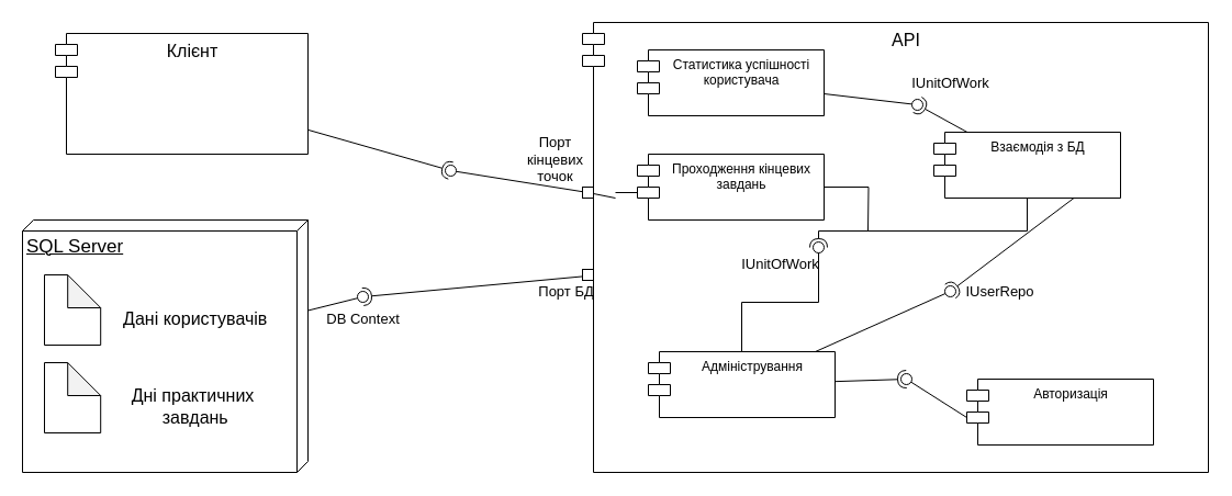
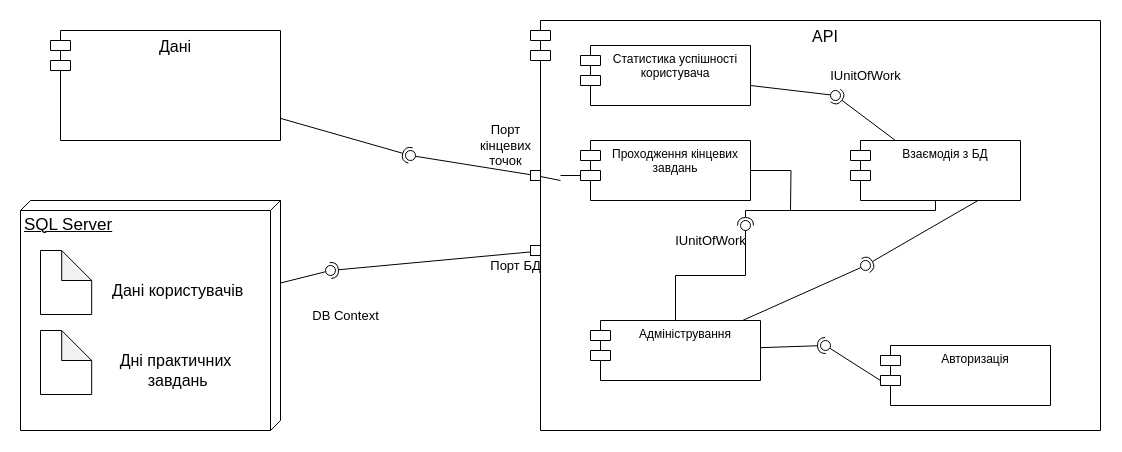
  <mxCell id="0" />
  <mxCell id="1" parent="0" />
  <mxCell id="2" value="API" style="shape=module;align=left;spacingLeft=20;align=center;verticalAlign=top;fontSize=16;" parent="1" vertex="1"><mxGeometry x="530" y="20" width="570" height="410" as="geometry" /></mxCell>
  <mxCell id="3" value="" style="group" parent="1" vertex="1" connectable="0"><mxGeometry x="20" y="200" width="260" height="230" as="geometry" /></mxCell>
  <mxCell id="4" value="&lt;span style=&quot;font-size: 17px&quot;&gt;SQL Server&lt;/span&gt;" style="verticalAlign=top;align=left;spacingTop=8;spacingLeft=2;spacingRight=12;shape=cube;size=10;direction=south;fontStyle=4;html=1;" parent="3" vertex="1"><mxGeometry width="260" height="230" as="geometry" /></mxCell>
  <mxCell id="5" value="" style="shape=note;whiteSpace=wrap;html=1;backgroundOutline=1;darkOpacity=0.05;" parent="3" vertex="1"><mxGeometry x="20" y="50" width="51.2" height="64" as="geometry" /></mxCell>
  <mxCell id="6" value="" style="shape=note;whiteSpace=wrap;html=1;backgroundOutline=1;darkOpacity=0.05;" parent="3" vertex="1"><mxGeometry x="20" y="130" width="51.2" height="64" as="geometry" /></mxCell>
  <mxCell id="7" value="&amp;nbsp;Дані користувачів" style="text;html=1;align=center;verticalAlign=middle;resizable=0;points=[];autosize=1;strokeColor=none;fillColor=none;fontSize=16;" parent="3" vertex="1"><mxGeometry x="80" y="80" width="150" height="20" as="geometry" /></mxCell>
  <mxCell id="8" value="Дні практичних&lt;br&gt;&amp;nbsp;завдань" style="text;html=1;align=center;verticalAlign=middle;resizable=0;points=[];autosize=1;strokeColor=none;fillColor=none;fontSize=16;" parent="3" vertex="1"><mxGeometry x="90" y="150" width="130" height="40" as="geometry" /></mxCell>
- <mxCell id="9" value="Клієнт" style="shape=module;align=left;spacingLeft=20;align=center;verticalAlign=top;fontSize=16;" parent="1" vertex="1"><mxGeometry x="50" y="30" width="230" height="110" as="geometry" /></mxCell>
+ <mxCell id="9" value="Дані" style="shape=module;align=left;spacingLeft=20;align=center;verticalAlign=top;fontSize=16;" parent="1" vertex="1"><mxGeometry x="50" y="30" width="230" height="110" as="geometry" /></mxCell>
  <mxCell id="10" value="Адміністрування" style="shape=module;align=left;spacingLeft=20;align=center;verticalAlign=top;" parent="1" vertex="1"><mxGeometry x="590" y="320" width="170" height="60" as="geometry" /></mxCell>
  <mxCell id="11" value="Авторизація" style="shape=module;align=left;spacingLeft=20;align=center;verticalAlign=top;" parent="1" vertex="1"><mxGeometry x="880" y="345" width="170" height="60" as="geometry" /></mxCell>
  <mxCell id="12" value="Статистика успішності&#10;користувача" style="shape=module;align=left;spacingLeft=20;align=center;verticalAlign=top;" parent="1" vertex="1"><mxGeometry x="580" y="45" width="170" height="60" as="geometry" /></mxCell>
  <mxCell id="13" style="edgeStyle=orthogonalEdgeStyle;rounded=0;orthogonalLoop=1;jettySize=auto;html=1;exitX=1;exitY=0.5;exitDx=0;exitDy=0;fontSize=13;endArrow=none;endFill=0;" parent="1" source="15" edge="1"><mxGeometry relative="1" as="geometry"><mxPoint x="790" y="210" as="targetPoint" /></mxGeometry></mxCell>
  <mxCell id="14" style="edgeStyle=orthogonalEdgeStyle;rounded=0;orthogonalLoop=1;jettySize=auto;html=1;exitX=0;exitY=0;exitDx=0;exitDy=35;exitPerimeter=0;fontSize=13;endArrow=none;endFill=0;" parent="1" source="15" edge="1"><mxGeometry relative="1" as="geometry"><mxPoint x="560" y="175.103" as="targetPoint" /></mxGeometry></mxCell>
  <mxCell id="15" value="Проходження кінцевих&#10;завдань" style="shape=module;align=left;spacingLeft=20;align=center;verticalAlign=top;" parent="1" vertex="1"><mxGeometry x="580" y="140" width="170" height="60" as="geometry" /></mxCell>
- <mxCell id="16" value="Взаємодія з БД" style="shape=module;align=left;spacingLeft=20;align=center;verticalAlign=top;" parent="1" vertex="1"><mxGeometry x="850" y="120" width="170" height="60" as="geometry" /></mxCell>
+ <mxCell id="16" value="Взаємодія з БД" style="shape=module;align=left;spacingLeft=20;align=center;verticalAlign=top;" parent="1" vertex="1"><mxGeometry x="850" y="140" width="170" height="60" as="geometry" /></mxCell>
  <mxCell id="17" value="" style="ellipse;whiteSpace=wrap;html=1;align=center;aspect=fixed;resizable=0;points=[];outlineConnect=0;sketch=0;fontSize=17;direction=west;" parent="1" vertex="1"><mxGeometry x="740" y="220" width="10" height="10" as="geometry" /></mxCell>
  <mxCell id="18" value="" style="group" parent="1" vertex="1" connectable="0"><mxGeometry x="690" y="315" width="40" as="geometry" /></mxCell>
  <mxCell id="19" value="" style="rounded=0;orthogonalLoop=1;jettySize=auto;html=1;endArrow=halfCircle;endFill=0;entryX=0.5;entryY=0.5;endSize=6;strokeWidth=1;sketch=0;fontSize=17;exitX=0.5;exitY=1;exitDx=0;exitDy=0;entryDx=0;entryDy=0;edgeStyle=orthogonalEdgeStyle;" parent="1" source="16" target="17" edge="1"><mxGeometry relative="1" as="geometry"><mxPoint x="730" y="315" as="sourcePoint" /><Array as="points"><mxPoint x="935" y="210" /><mxPoint x="745" y="210" /></Array></mxGeometry></mxCell>
  <mxCell id="20" value="" style="rounded=0;orthogonalLoop=1;jettySize=auto;html=1;endArrow=none;endFill=0;sketch=0;sourcePerimeterSpacing=0;targetPerimeterSpacing=0;fontSize=17;exitX=0.5;exitY=0;exitDx=0;exitDy=0;edgeStyle=orthogonalEdgeStyle;" parent="1" source="10" target="17" edge="1"><mxGeometry relative="1" as="geometry"><mxPoint x="690" y="315" as="sourcePoint" /></mxGeometry></mxCell>
  <mxCell id="21" value="IUnitOfWork" style="text;html=1;align=center;verticalAlign=middle;resizable=0;points=[];autosize=1;strokeColor=none;fillColor=none;fontSize=13;" parent="1" vertex="1"><mxGeometry x="665" y="230" width="90" height="20" as="geometry" /></mxCell>
  <mxCell id="22" value="" style="rounded=0;orthogonalLoop=1;jettySize=auto;html=1;endArrow=none;endFill=0;sketch=0;sourcePerimeterSpacing=0;targetPerimeterSpacing=0;fontSize=13;exitX=0;exitY=0;exitDx=0;exitDy=35;exitPerimeter=0;" parent="1" source="11" target="24" edge="1"><mxGeometry relative="1" as="geometry"><mxPoint x="935" y="275" as="sourcePoint" /></mxGeometry></mxCell>
  <mxCell id="23" value="" style="rounded=0;orthogonalLoop=1;jettySize=auto;html=1;endArrow=halfCircle;endFill=0;entryX=0.5;entryY=0.5;endSize=6;strokeWidth=1;sketch=0;fontSize=13;" parent="1" source="10" target="24" edge="1"><mxGeometry relative="1" as="geometry"><mxPoint x="975" y="275" as="sourcePoint" /></mxGeometry></mxCell>
  <mxCell id="24" value="" style="ellipse;whiteSpace=wrap;html=1;align=center;aspect=fixed;resizable=0;points=[];outlineConnect=0;sketch=0;fontSize=13;" parent="1" vertex="1"><mxGeometry x="820" y="340" width="10" height="10" as="geometry" /></mxCell>
  <mxCell id="25" value="" style="rounded=0;orthogonalLoop=1;jettySize=auto;html=1;endArrow=none;endFill=0;sketch=0;sourcePerimeterSpacing=0;targetPerimeterSpacing=0;fontSize=13;" parent="1" source="10" target="27" edge="1"><mxGeometry relative="1" as="geometry"><mxPoint x="1090" y="200" as="sourcePoint" /></mxGeometry></mxCell>
  <mxCell id="26" value="" style="rounded=0;orthogonalLoop=1;jettySize=auto;html=1;endArrow=halfCircle;endFill=0;entryX=0.5;entryY=0.5;endSize=6;strokeWidth=1;sketch=0;fontSize=13;exitX=0.75;exitY=1;exitDx=0;exitDy=0;" parent="1" source="16" target="27" edge="1"><mxGeometry relative="1" as="geometry"><mxPoint x="690" y="110" as="sourcePoint" /></mxGeometry></mxCell>
  <mxCell id="27" value="" style="ellipse;whiteSpace=wrap;html=1;align=center;aspect=fixed;resizable=0;points=[];outlineConnect=0;sketch=0;fontSize=13;" parent="1" vertex="1"><mxGeometry x="860" y="260" width="10" height="10" as="geometry" /></mxCell>
- <mxCell id="28" value="IUserRepo" style="text;html=1;align=center;verticalAlign=middle;resizable=0;points=[];autosize=1;strokeColor=none;fillColor=none;fontSize=13;" parent="1" vertex="1"><mxGeometry x="870" y="255" width="80" height="20" as="geometry" /></mxCell>
  <mxCell id="29" value="" style="rounded=0;orthogonalLoop=1;jettySize=auto;html=1;endArrow=none;endFill=0;sketch=0;sourcePerimeterSpacing=0;targetPerimeterSpacing=0;fontSize=13;" parent="1" source="12" target="31" edge="1"><mxGeometry relative="1" as="geometry"><mxPoint x="745" y="75" as="sourcePoint" /></mxGeometry></mxCell>
  <mxCell id="30" value="" style="rounded=0;orthogonalLoop=1;jettySize=auto;html=1;endArrow=halfCircle;endFill=0;entryX=0.5;entryY=0.5;endSize=6;strokeWidth=1;sketch=0;fontSize=13;" parent="1" source="16" target="31" edge="1"><mxGeometry relative="1" as="geometry"><mxPoint x="785" y="75" as="sourcePoint" /></mxGeometry></mxCell>
  <mxCell id="31" value="" style="ellipse;whiteSpace=wrap;html=1;align=center;aspect=fixed;resizable=0;points=[];outlineConnect=0;sketch=0;fontSize=13;" parent="1" vertex="1"><mxGeometry x="830" y="90" width="10" height="10" as="geometry" /></mxCell>
  <mxCell id="32" value="IUnitOfWork" style="text;html=1;align=center;verticalAlign=middle;resizable=0;points=[];autosize=1;strokeColor=none;fillColor=none;fontSize=13;" parent="1" vertex="1"><mxGeometry x="820" y="65" width="90" height="20" as="geometry" /></mxCell>
  <mxCell id="33" value="" style="rounded=0;orthogonalLoop=1;jettySize=auto;html=1;endArrow=none;endFill=0;sketch=0;sourcePerimeterSpacing=0;targetPerimeterSpacing=0;fontSize=13;" parent="1" source="4" target="35" edge="1"><mxGeometry relative="1" as="geometry"><mxPoint x="310" y="315" as="sourcePoint" /></mxGeometry></mxCell>
  <mxCell id="34" value="" style="rounded=0;orthogonalLoop=1;jettySize=auto;html=1;endArrow=halfCircle;endFill=0;entryX=0.5;entryY=0.5;endSize=6;strokeWidth=1;sketch=0;fontSize=13;" parent="1" source="2" target="35" edge="1"><mxGeometry relative="1" as="geometry"><mxPoint x="350" y="315" as="sourcePoint" /></mxGeometry></mxCell>
  <mxCell id="35" value="" style="ellipse;whiteSpace=wrap;html=1;align=center;aspect=fixed;resizable=0;points=[];outlineConnect=0;sketch=0;fontSize=13;" parent="1" vertex="1"><mxGeometry x="325" y="265" width="10" height="10" as="geometry" /></mxCell>
- <mxCell id="36" value="DB Context" style="text;html=1;align=center;verticalAlign=middle;resizable=0;points=[];autosize=1;strokeColor=none;fillColor=none;fontSize=13;" parent="1" vertex="1"><mxGeometry x="290" y="280" width="80" height="20" as="geometry" /></mxCell>
+ <mxCell id="36" value="DB Context" style="text;html=1;align=center;verticalAlign=middle;resizable=0;points=[];autosize=1;strokeColor=none;fillColor=none;fontSize=13;" parent="1" vertex="1"><mxGeometry x="305" y="305" width="80" height="20" as="geometry" /></mxCell>
  <mxCell id="37" value="" style="rounded=0;orthogonalLoop=1;jettySize=auto;html=1;endArrow=none;endFill=0;sketch=0;targetPerimeterSpacing=0;fontSize=13;startArrow=none;" parent="1" source="41" target="39" edge="1"><mxGeometry relative="1" as="geometry"><mxPoint x="560" y="180" as="sourcePoint" /></mxGeometry></mxCell>
  <mxCell id="38" value="" style="rounded=0;orthogonalLoop=1;jettySize=auto;html=1;endArrow=halfCircle;endFill=0;entryX=0.5;entryY=0.5;endSize=6;strokeWidth=1;sketch=0;fontSize=13;" parent="1" source="9" target="39" edge="1"><mxGeometry relative="1" as="geometry"><mxPoint x="340" y="145" as="sourcePoint" /></mxGeometry></mxCell>
  <mxCell id="39" value="" style="ellipse;whiteSpace=wrap;html=1;align=center;aspect=fixed;resizable=0;points=[];outlineConnect=0;sketch=0;fontSize=13;" parent="1" vertex="1"><mxGeometry x="405" y="150" width="10" height="10" as="geometry" /></mxCell>
  <mxCell id="40" value="" style="rounded=0;whiteSpace=wrap;html=1;fontSize=13;" parent="1" vertex="1"><mxGeometry x="530" y="245" width="10" height="10" as="geometry" /></mxCell>
  <mxCell id="41" value="" style="rounded=0;whiteSpace=wrap;html=1;fontSize=13;" parent="1" vertex="1"><mxGeometry x="530" y="170" width="10" height="10" as="geometry" /></mxCell>
  <mxCell id="42" value="" style="rounded=0;orthogonalLoop=1;jettySize=auto;html=1;endArrow=none;endFill=0;sketch=0;sourcePerimeterSpacing=0;fontSize=13;" parent="1" target="41" edge="1"><mxGeometry relative="1" as="geometry"><mxPoint x="560" y="180" as="sourcePoint" /><mxPoint x="324.949" y="145.711" as="targetPoint" /></mxGeometry></mxCell>
  <mxCell id="43" value="Порт БД" style="text;html=1;align=center;verticalAlign=middle;resizable=0;points=[];autosize=1;strokeColor=none;fillColor=none;fontSize=13;" parent="1" vertex="1"><mxGeometry x="480" y="255" width="70" height="20" as="geometry" /></mxCell>
  <mxCell id="44" value="Порт&lt;br&gt;кінцевих&lt;br&gt;точок" style="text;html=1;align=center;verticalAlign=middle;resizable=0;points=[];autosize=1;strokeColor=none;fillColor=none;fontSize=13;" parent="1" vertex="1"><mxGeometry x="470" y="120" width="70" height="50" as="geometry" /></mxCell>
